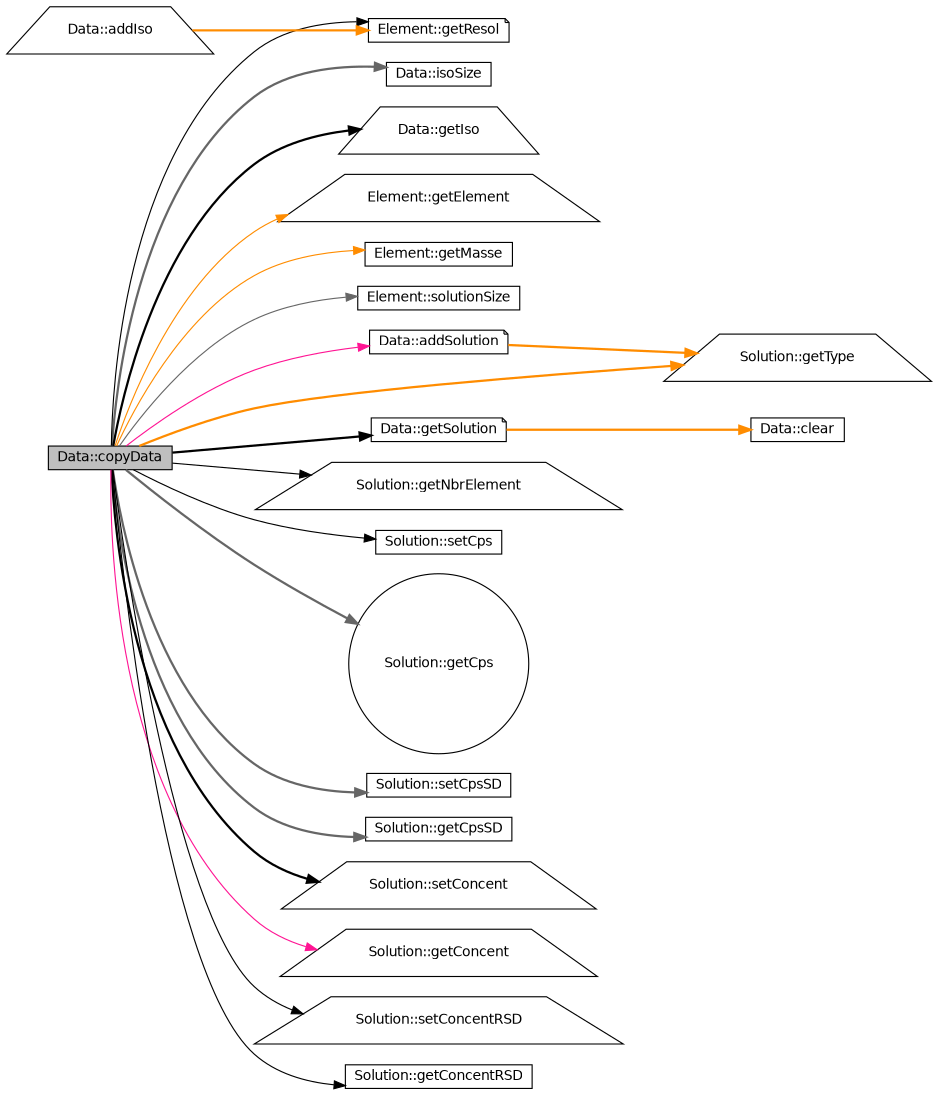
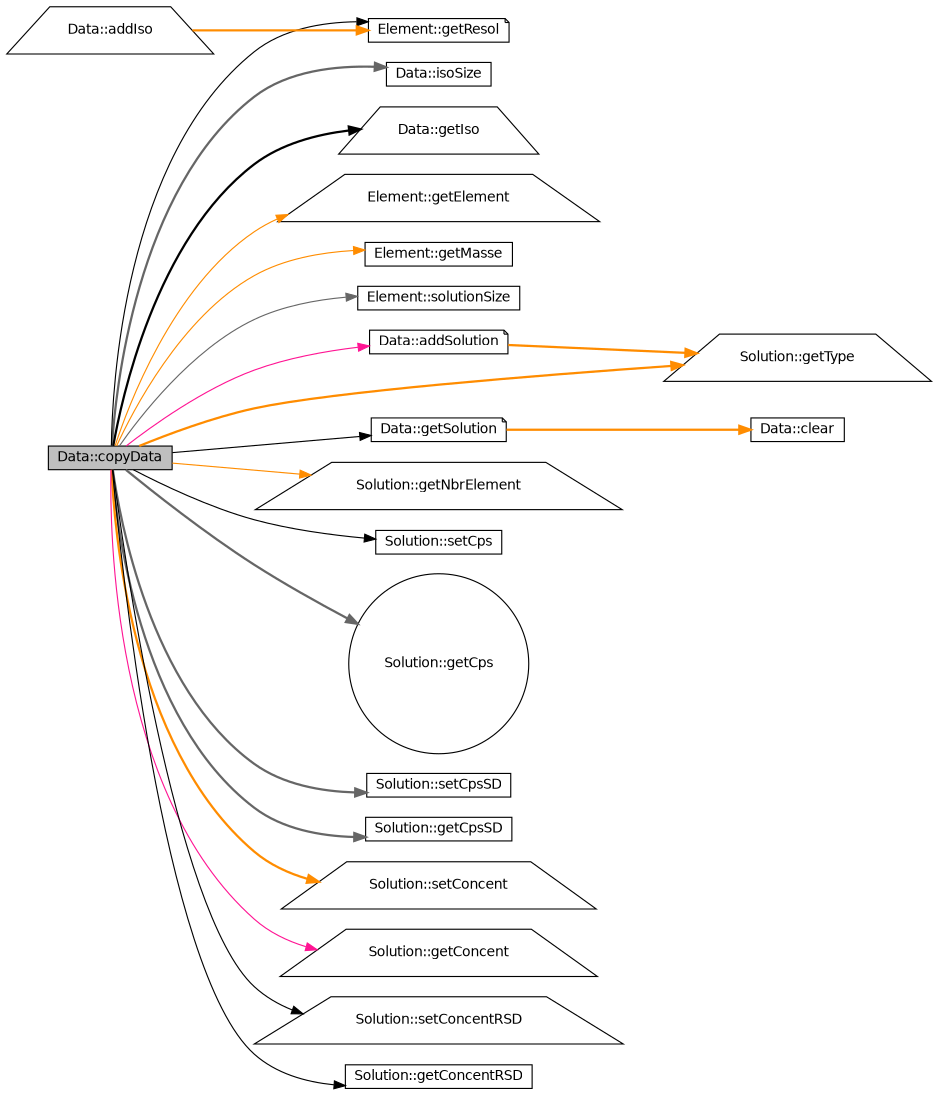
  digraph {
    rankdir=LR
    node [color=black fillcolor=white fontname=Helvetica fontsize=12 shape=box style=filled]
    edge [color=black fontname=Helvetica fontsize=12 labelfontname=Helvetica labelfontsize=12 style=solid]
    n1 [fillcolor=grey75 fontcolor=black height=0.2 label="Data::copyData" width=0.4]
    n2 [height=0.2 label="Data::isoSize" width=0.4]
    n3 [height=0.2 label="Element::getResol" shape=note width=0.4]
    n4 [height=0.2 label="Data::getIso" shape=trapezium width=0.4]
    n5 [height=0.2 label="Element::getElement" shape=trapezium width=0.4]
    n6 [height=0.2 label="Element::getMasse" width=0.4]
    n7 [height=0.2 label="Element::solutionSize" width=0.4]
    n8 [height=0.2 label="Data::addSolution" shape=note width=0.4]
    n9 [height=0.2 label="Solution::getType" shape=trapezium width=0.4]
    n10 [height=0.2 label="Data::getSolution" shape=note width=0.4]
    n11 [height=0.2 label="Solution::getNbrElement" shape=trapezium width=0.4]
    n12 [height=0.2 label="Solution::setCps" width=0.4]
    n13 [height=0.2 label="Solution::getCps" shape=circle width=0.4]
    n14 [height=0.2 label="Solution::setCpsSD" width=0.4]
    n15 [height=0.2 label="Solution::getCpsSD" width=0.4]
    n16 [height=0.2 label="Solution::setConcent" shape=trapezium width=0.4]
    n17 [height=0.2 label="Solution::getConcent" shape=trapezium width=0.4]
    n18 [height=0.2 label="Solution::setConcentRSD" shape=trapezium width=0.4]
    n19 [height=0.2 label="Solution::getConcentRSD" width=0.4]
    n20 [height=0.2 label="Data::clear" width=0.4]
    n21 [height=0.2 label="Data::addIso" shape=trapezium width=0.4]
    n1 -> n2 [color=gray40 style=bold]
    n1 -> n3
    n1 -> n4 [style=bold]
    n1 -> n5 [color=darkorange]
    n1 -> n6 [color=darkorange]
    n1 -> n7 [color=gray40]
    n1 -> n8 [color=deeppink]
    n1 -> n9 [color=darkorange style=bold]
-   n1 -> n10 [style=bold]
-   n1 -> n11
+   n1 -> n10
+   n1 -> n11 [color=darkorange]
    n1 -> n12
    n1 -> n13 [color=gray40 style=bold]
    n1 -> n14 [color=gray40 style=bold]
    n1 -> n15 [color=gray40 style=bold]
-   n1 -> n16 [style=bold]
+   n1 -> n16 [color=darkorange style=bold]
    n1 -> n17 [color=deeppink]
    n1 -> n18
    n1 -> n19
    n8 -> n9 [color=darkorange style=bold]
    n10 -> n20 [color=darkorange style=bold]
    n21 -> n3 [color=darkorange style=bold]
  }
